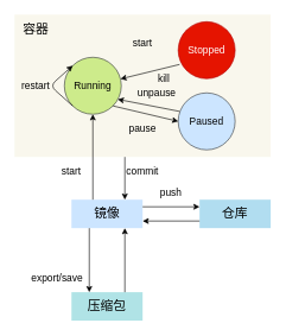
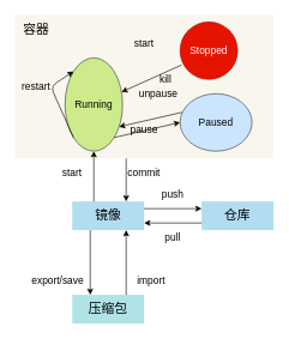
  <mxCell id="0" />
  <mxCell id="1" parent="0" />
- <mxCell id="2" value="&lt;font style=&quot;font-size: 18px&quot;&gt;镜像&lt;/font&gt;" style="rounded=0;whiteSpace=wrap;html=1;fillColor=#cce5ff;strokeColor=none;" vertex="1" parent="1"><mxGeometry x="100" y="280" width="100" height="40" as="geometry" /></mxCell>
+ <mxCell id="2" value="&lt;font style=&quot;font-size: 18px&quot;&gt;镜像&lt;/font&gt;" style="rounded=0;whiteSpace=wrap;html=1;fillColor=#b1ddf0;strokeColor=none;" vertex="1" parent="1"><mxGeometry x="100" y="280" width="100" height="40" as="geometry" /></mxCell>
  <mxCell id="3" value="&lt;font style=&quot;font-size: 18px&quot;&gt;压缩包&lt;/font&gt;" style="rounded=0;whiteSpace=wrap;html=1;fillColor=#b0e3e6;strokeColor=none;" vertex="1" parent="1"><mxGeometry x="100" y="410" width="100" height="40" as="geometry" /></mxCell>
  <mxCell id="4" value="" style="endArrow=classic;html=1;exitX=0.25;exitY=1;exitDx=0;exitDy=0;entryX=0.25;entryY=0;entryDx=0;entryDy=0;" edge="1" parent="1" source="2" target="3"><mxGeometry width="50" height="50" relative="1" as="geometry"><mxPoint x="280" y="380" as="sourcePoint" /><mxPoint x="330" y="330" as="targetPoint" /></mxGeometry></mxCell>
  <mxCell id="5" value="" style="endArrow=classic;html=1;entryX=0.75;entryY=1;entryDx=0;entryDy=0;exitX=0.75;exitY=0;exitDx=0;exitDy=0;" edge="1" parent="1" source="3" target="2"><mxGeometry width="50" height="50" relative="1" as="geometry"><mxPoint x="175" y="390" as="sourcePoint" /><mxPoint x="330" y="320" as="targetPoint" /></mxGeometry></mxCell>
  <mxCell id="6" value="&lt;font style=&quot;font-size: 14px&quot;&gt;export/save&lt;/font&gt;" style="text;html=1;strokeColor=none;fillColor=none;align=center;verticalAlign=middle;whiteSpace=wrap;rounded=0;" vertex="1" parent="1"><mxGeometry x="60" y="380" width="40" height="20" as="geometry" /></mxCell>
+ <mxCell id="7" value="&lt;font style=&quot;font-size: 14px&quot;&gt;import&lt;/font&gt;" style="text;html=1;strokeColor=none;fillColor=none;align=center;verticalAlign=middle;whiteSpace=wrap;rounded=0;" vertex="1" parent="1"><mxGeometry x="190" y="380" width="40" height="20" as="geometry" /></mxCell>
  <mxCell id="8" value="&lt;span style=&quot;font-size: 18px&quot;&gt;仓库&lt;/span&gt;" style="rounded=0;whiteSpace=wrap;html=1;fillColor=#b1ddf0;strokeColor=none;" vertex="1" parent="1"><mxGeometry x="280" y="280" width="100" height="40" as="geometry" /></mxCell>
  <mxCell id="9" value="" style="endArrow=classic;html=1;exitX=1;exitY=0.25;exitDx=0;exitDy=0;entryX=0;entryY=0.25;entryDx=0;entryDy=0;" edge="1" parent="1" source="2" target="8"><mxGeometry width="50" height="50" relative="1" as="geometry"><mxPoint x="270" y="440" as="sourcePoint" /><mxPoint x="320" y="390" as="targetPoint" /></mxGeometry></mxCell>
  <mxCell id="10" value="" style="endArrow=classic;html=1;entryX=1;entryY=0.75;entryDx=0;entryDy=0;exitX=0;exitY=0.75;exitDx=0;exitDy=0;" edge="1" parent="1" source="8" target="2"><mxGeometry width="50" height="50" relative="1" as="geometry"><mxPoint x="280" y="430" as="sourcePoint" /><mxPoint x="330" y="380" as="targetPoint" /></mxGeometry></mxCell>
  <mxCell id="11" value="&lt;font style=&quot;font-size: 14px&quot;&gt;push&lt;/font&gt;" style="text;html=1;strokeColor=none;fillColor=none;align=center;verticalAlign=middle;whiteSpace=wrap;rounded=0;" vertex="1" parent="1"><mxGeometry x="220" y="260" width="40" height="20" as="geometry" /></mxCell>
+ <mxCell id="12" value="&lt;font style=&quot;font-size: 14px&quot;&gt;pull&lt;/font&gt;" style="text;html=1;strokeColor=none;fillColor=none;align=center;verticalAlign=middle;whiteSpace=wrap;rounded=0;" vertex="1" parent="1"><mxGeometry x="220" y="320" width="40" height="20" as="geometry" /></mxCell>
  <mxCell id="13" value="" style="rounded=0;whiteSpace=wrap;html=1;fillColor=#f9f7ed;strokeColor=none;" vertex="1" parent="1"><mxGeometry x="20" y="20" width="360" height="200" as="geometry" /></mxCell>
  <mxCell id="14" value="&lt;font style=&quot;font-size: 18px&quot;&gt;容器&lt;/font&gt;" style="text;html=1;strokeColor=none;fillColor=none;align=center;verticalAlign=middle;whiteSpace=wrap;rounded=0;" vertex="1" parent="1"><mxGeometry x="30" y="30" width="40" height="20" as="geometry" /></mxCell>
- <mxCell id="15" value="&lt;font style=&quot;font-size: 14px&quot;&gt;Running&lt;/font&gt;" style="ellipse;whiteSpace=wrap;html=1;aspect=fixed;fillColor=#cdeb8b;strokeColor=#36393d;" vertex="1" parent="1"><mxGeometry x="90" y="80" width="80" height="80" as="geometry" /></mxCell>
+ <mxCell id="15" value="&lt;font style=&quot;font-size: 14px&quot;&gt;Running&lt;/font&gt;" style="ellipse;whiteSpace=wrap;html=1;aspect=fixed;fillColor=#cdeb8b;strokeColor=#36393d;" vertex="1" parent="1"><mxGeometry x="90" y="80" width="80" height="130" as="geometry" /></mxCell>
  <mxCell id="16" value="&lt;font style=&quot;font-size: 14px&quot;&gt;Stopped&lt;/font&gt;" style="ellipse;whiteSpace=wrap;html=1;aspect=fixed;fillColor=#e51400;strokeColor=#B20000;fontColor=#ffffff;" vertex="1" parent="1"><mxGeometry x="250" y="30" width="80" height="80" as="geometry" /></mxCell>
- <mxCell id="17" value="&lt;font style=&quot;font-size: 14px&quot;&gt;Paused&lt;/font&gt;" style="ellipse;whiteSpace=wrap;html=1;aspect=fixed;fillColor=#cce5ff;strokeColor=#36393d;" vertex="1" parent="1"><mxGeometry x="250" y="130" width="80" height="80" as="geometry" /></mxCell>
+ <mxCell id="17" value="&lt;font style=&quot;font-size: 14px&quot;&gt;Paused&lt;/font&gt;" style="ellipse;whiteSpace=wrap;html=1;aspect=fixed;fillColor=#cce5ff;strokeColor=#36393d;" vertex="1" parent="1"><mxGeometry x="250" y="130" width="100" height="80" as="geometry" /></mxCell>
  <mxCell id="18" value="" style="endArrow=classic;html=1;entryX=0.5;entryY=1;entryDx=0;entryDy=0;exitX=0.3;exitY=0;exitDx=0;exitDy=0;exitPerimeter=0;" edge="1" parent="1" source="2" target="15"><mxGeometry width="50" height="50" relative="1" as="geometry"><mxPoint x="-20" y="340" as="sourcePoint" /><mxPoint x="30" y="290" as="targetPoint" /></mxGeometry></mxCell>
  <mxCell id="19" value="" style="endArrow=classic;html=1;exitX=0;exitY=1;exitDx=0;exitDy=0;entryX=0;entryY=0;entryDx=0;entryDy=0;" edge="1" parent="1" source="15" target="15"><mxGeometry width="50" height="50" relative="1" as="geometry"><mxPoint x="-90" y="200" as="sourcePoint" /><mxPoint x="-40" y="150" as="targetPoint" /><Array as="points"><mxPoint x="70" y="120" /></Array></mxGeometry></mxCell>
  <mxCell id="20" value="&lt;font style=&quot;font-size: 14px&quot;&gt;restart&lt;/font&gt;" style="text;html=1;strokeColor=none;fillColor=none;align=center;verticalAlign=middle;whiteSpace=wrap;rounded=0;" vertex="1" parent="1"><mxGeometry x="30" y="110" width="40" height="20" as="geometry" /></mxCell>
  <mxCell id="21" value="&lt;font style=&quot;font-size: 14px&quot;&gt;start&lt;/font&gt;" style="text;html=1;strokeColor=none;fillColor=none;align=center;verticalAlign=middle;whiteSpace=wrap;rounded=0;" vertex="1" parent="1"><mxGeometry x="80" y="230" width="40" height="20" as="geometry" /></mxCell>
  <mxCell id="22" value="" style="endArrow=classic;html=1;entryX=0.75;entryY=0;entryDx=0;entryDy=0;" edge="1" parent="1" target="2"><mxGeometry width="50" height="50" relative="1" as="geometry"><mxPoint x="175" y="220" as="sourcePoint" /><mxPoint x="230" y="230" as="targetPoint" /></mxGeometry></mxCell>
  <mxCell id="23" value="&lt;font style=&quot;font-size: 14px&quot;&gt;commit&lt;/font&gt;" style="text;html=1;strokeColor=none;fillColor=none;align=center;verticalAlign=middle;whiteSpace=wrap;rounded=0;" vertex="1" parent="1"><mxGeometry x="180" y="230" width="40" height="20" as="geometry" /></mxCell>
  <mxCell id="24" value="" style="endArrow=classic;html=1;" edge="1" parent="1" target="15"><mxGeometry width="50" height="50" relative="1" as="geometry"><mxPoint x="252" y="90" as="sourcePoint" /><mxPoint x="490" y="130" as="targetPoint" /></mxGeometry></mxCell>
  <mxCell id="25" value="" style="endArrow=classic;html=1;entryX=0.938;entryY=0.738;entryDx=0;entryDy=0;entryPerimeter=0;exitX=0.025;exitY=0.325;exitDx=0;exitDy=0;exitPerimeter=0;" edge="1" parent="1" source="17" target="15"><mxGeometry width="50" height="50" relative="1" as="geometry"><mxPoint x="480" y="180" as="sourcePoint" /><mxPoint x="530" y="130" as="targetPoint" /></mxGeometry></mxCell>
  <mxCell id="26" value="" style="endArrow=classic;html=1;exitX=1;exitY=1;exitDx=0;exitDy=0;entryX=0;entryY=0.5;entryDx=0;entryDy=0;" edge="1" parent="1" source="15" target="17"><mxGeometry width="50" height="50" relative="1" as="geometry"><mxPoint x="460" y="210" as="sourcePoint" /><mxPoint x="510" y="160" as="targetPoint" /></mxGeometry></mxCell>
  <mxCell id="27" value="&lt;font style=&quot;font-size: 14px&quot;&gt;start&lt;/font&gt;" style="text;html=1;strokeColor=none;fillColor=none;align=center;verticalAlign=middle;whiteSpace=wrap;rounded=0;" vertex="1" parent="1"><mxGeometry x="180" y="50" width="40" height="20" as="geometry" /></mxCell>
  <mxCell id="28" value="&lt;font style=&quot;font-size: 14px&quot;&gt;kill&lt;/font&gt;" style="text;html=1;strokeColor=none;fillColor=none;align=center;verticalAlign=middle;whiteSpace=wrap;rounded=0;" vertex="1" parent="1"><mxGeometry x="210" y="100" width="40" height="20" as="geometry" /></mxCell>
  <mxCell id="29" value="&lt;font style=&quot;font-size: 14px&quot;&gt;unpause&lt;/font&gt;" style="text;html=1;strokeColor=none;fillColor=none;align=center;verticalAlign=middle;whiteSpace=wrap;rounded=0;" vertex="1" parent="1"><mxGeometry x="200" y="120" width="40" height="20" as="geometry" /></mxCell>
  <mxCell id="30" value="&lt;font style=&quot;font-size: 14px&quot;&gt;pause&lt;/font&gt;" style="text;html=1;strokeColor=none;fillColor=none;align=center;verticalAlign=middle;whiteSpace=wrap;rounded=0;" vertex="1" parent="1"><mxGeometry x="180" y="170" width="40" height="20" as="geometry" /></mxCell>
